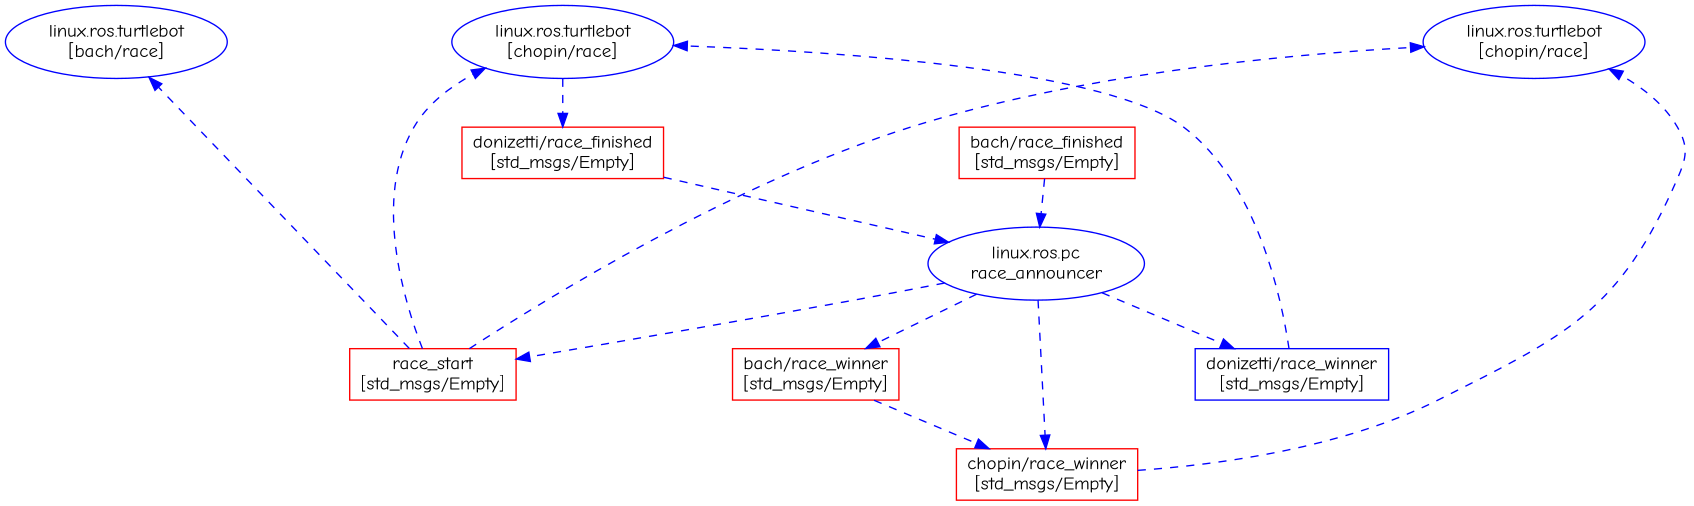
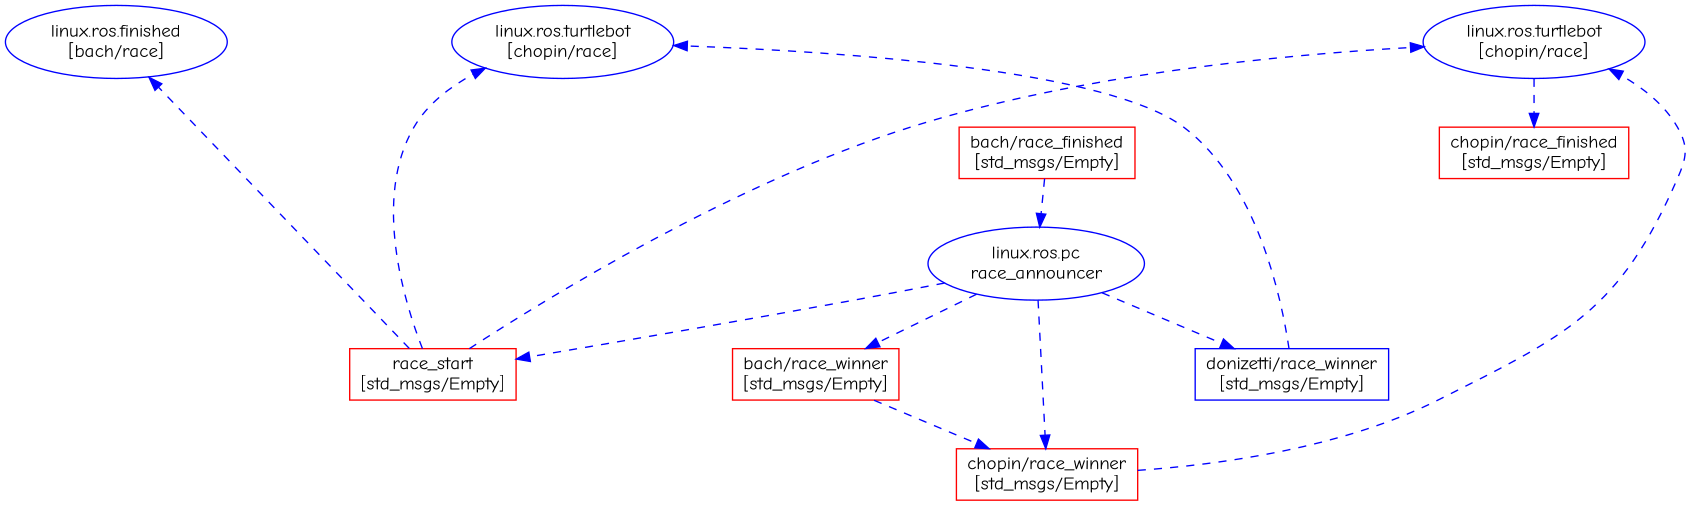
  digraph {
    fontname="Comic Neue"
    nodesep=1.0
    node [color=red fontname="Comic Neue" shape=box]
    edge [color=Blue fontname="Comic Neue" style=dashed]
-   n1 [color=blue label="linux.ros.turtlebot\n[bach/race]" shape=ellipse]
+   n1 [color=blue label="linux.ros.finished\n[bach/race]" shape=ellipse]
    n2 [color=blue label="linux.ros.turtlebot\n[chopin/race]" shape=ellipse]
    n3 [color=blue label="linux.ros.turtlebot\n[chopin/race]" shape=ellipse]
-   n5 [label="donizetti/race_finished\n[std_msgs/Empty]"]
+   n4 [label="chopin/race_finished\n[std_msgs/Empty]"]
    n6 [label="bach/race_finished\n[std_msgs/Empty]"]
    n7 [color=blue label="linux.ros.pc\nrace_announcer" shape=ellipse]
    n8 [label="race_start\n[std_msgs/Empty]"]
    n9 [label="bach/race_winner\n[std_msgs/Empty]"]
    n10 [label="chopin/race_winner\n[std_msgs/Empty]"]
    n11 [color=blue label="donizetti/race_winner\n[std_msgs/Empty]"]
    subgraph sub_1 {
      rank=same
      n1
      n2
      n3
    }
-   n3 -> n5
-   n5 -> n7
+   n2 -> n4
    n6 -> n7
    n7 -> n8
    n7 -> n9
    n7 -> n10
    n7 -> n11
    n8 -> n1
    n8 -> n2
    n8 -> n3
    n9 -> n10
    n10 -> n2
    n11 -> n3
  }
